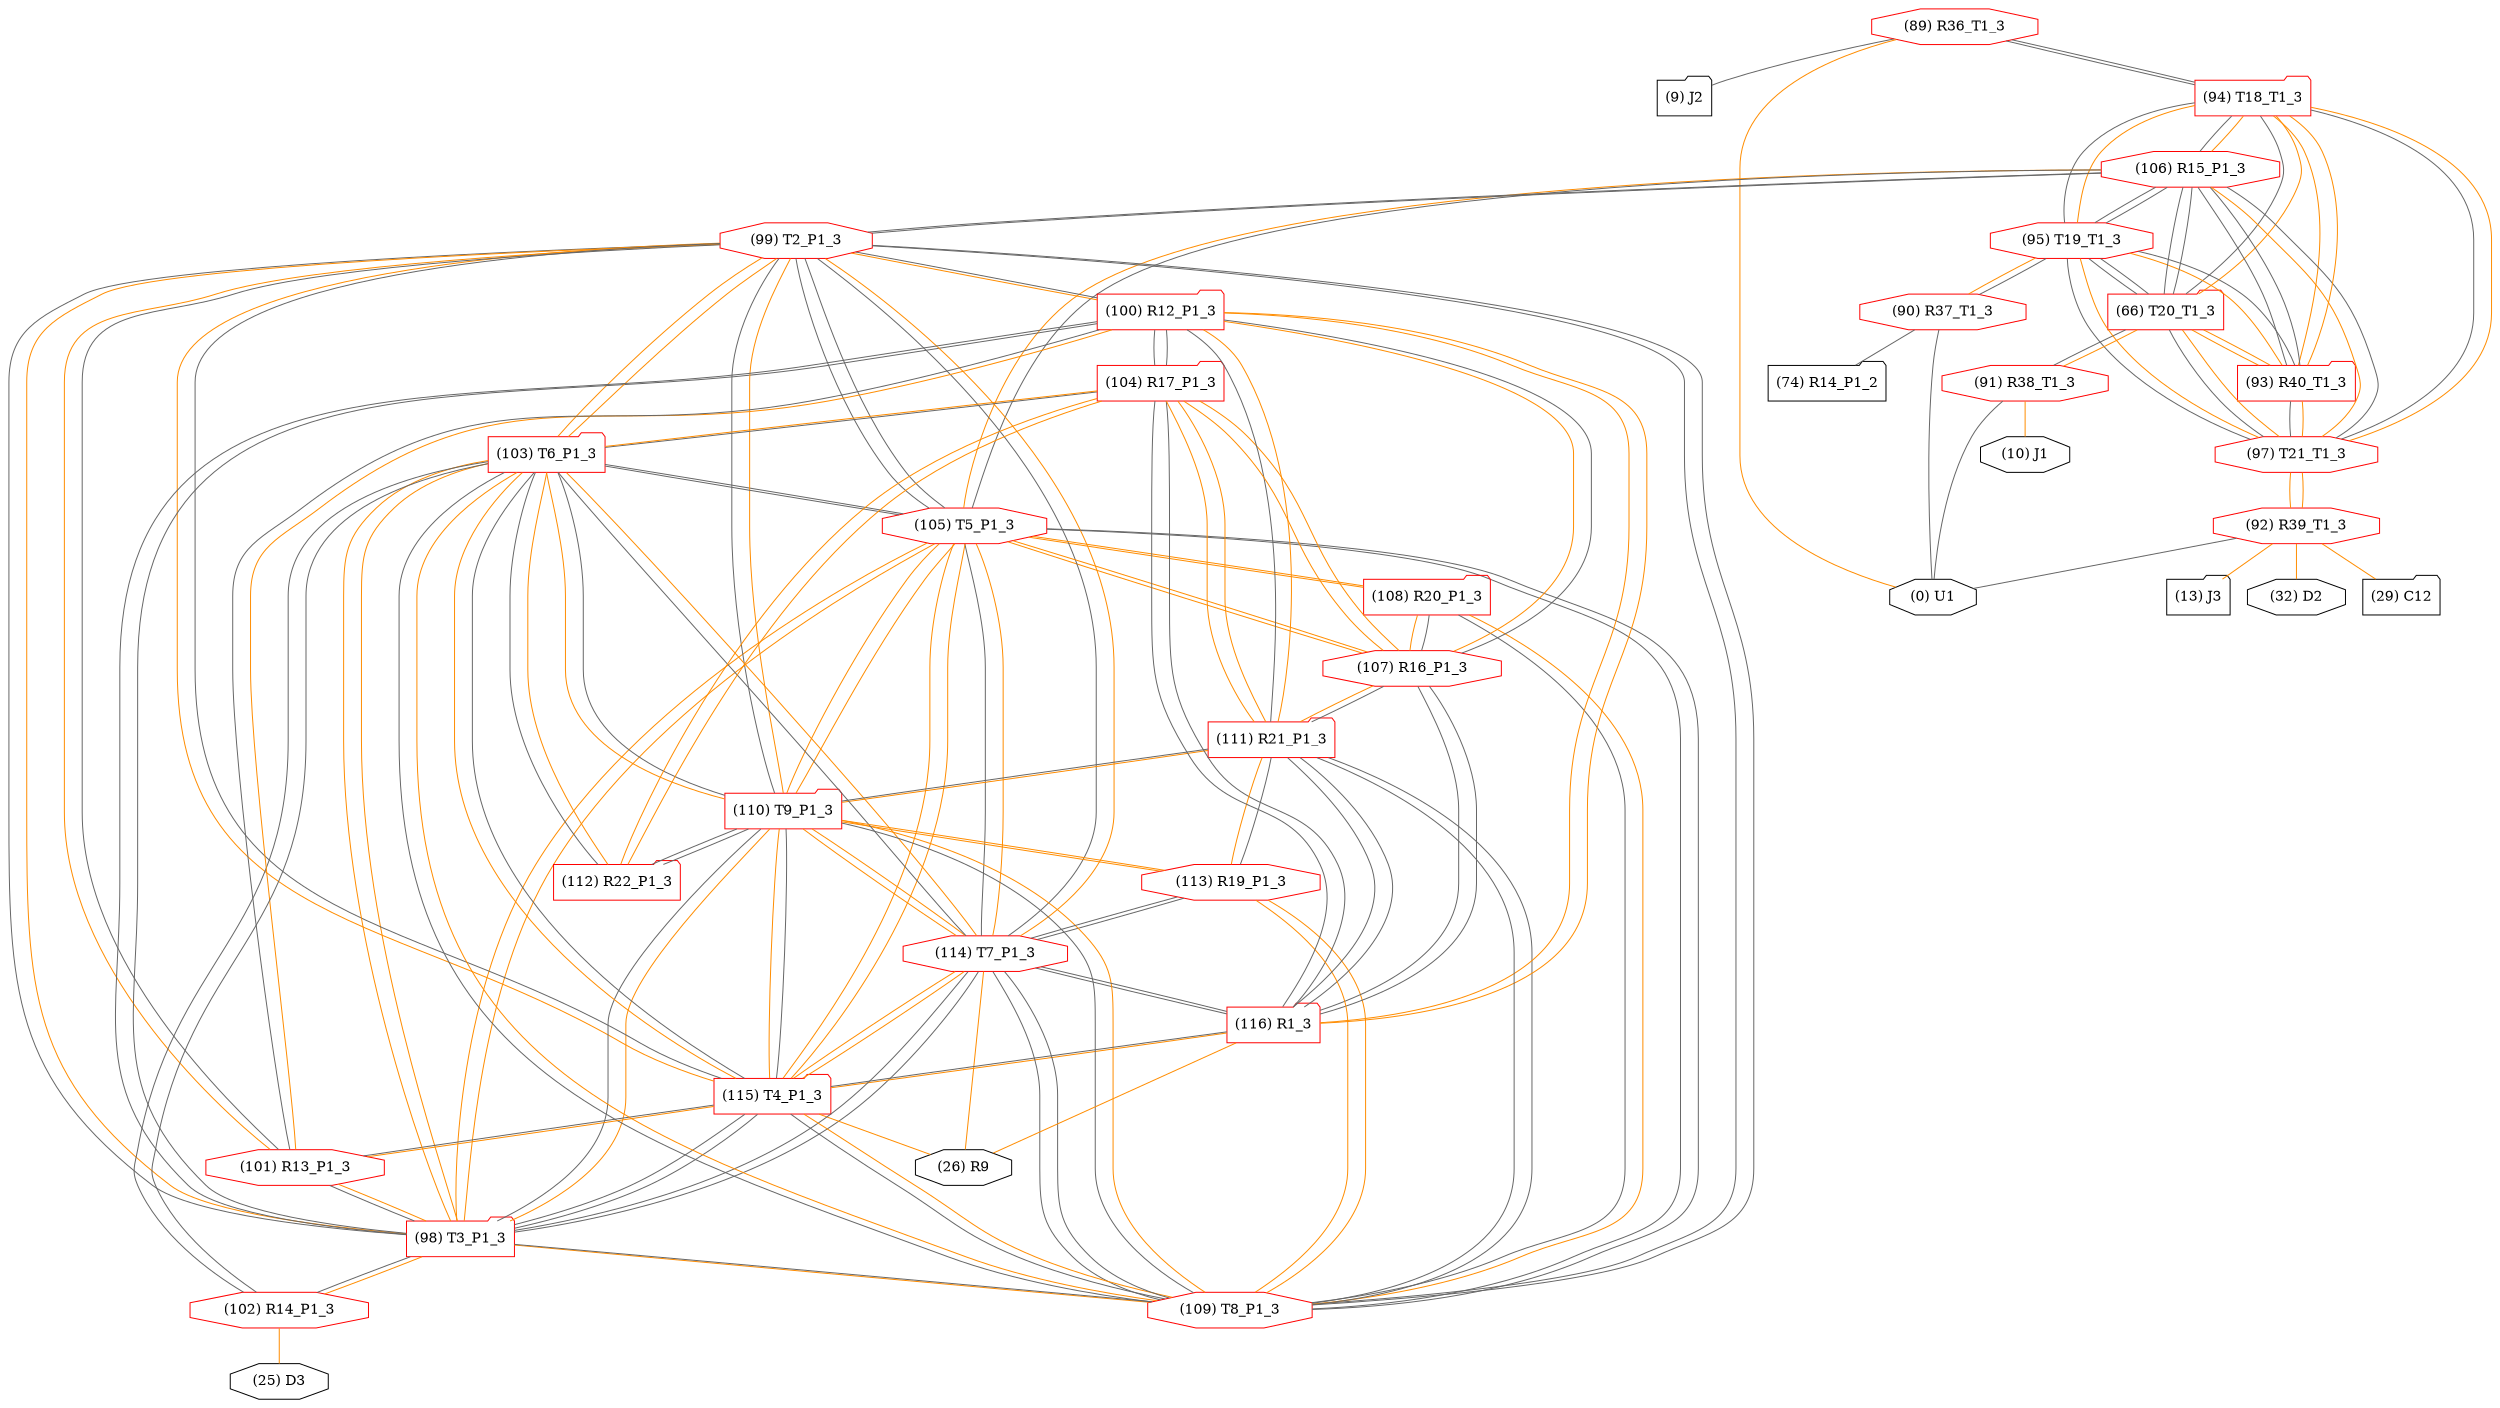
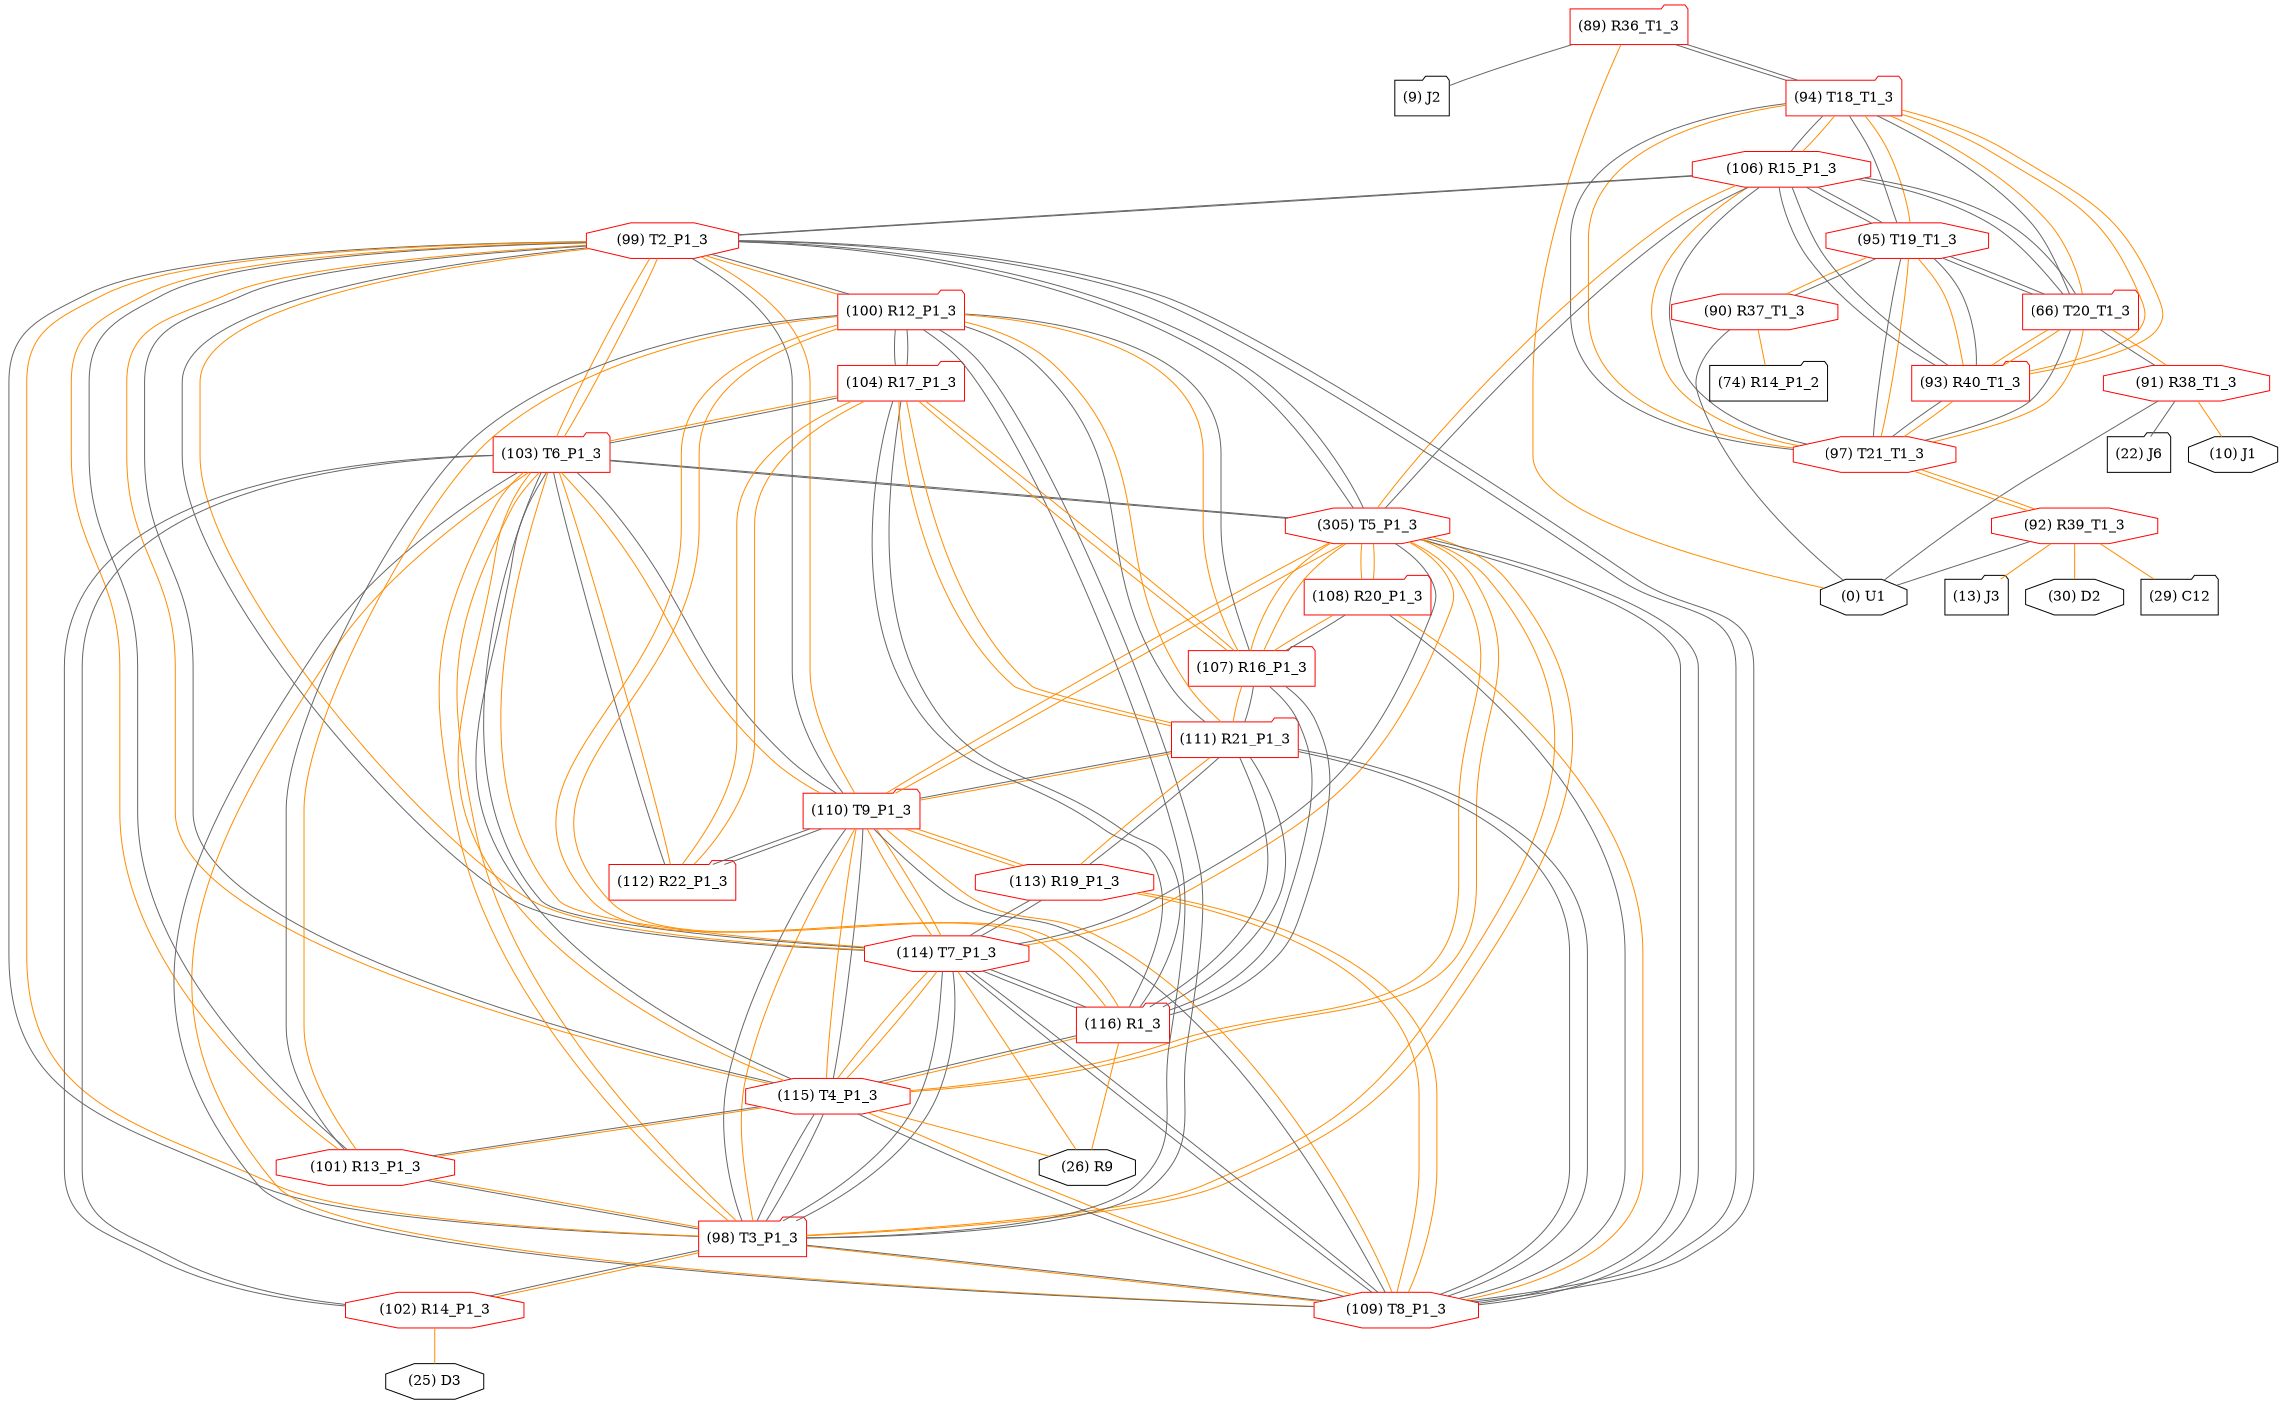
  graph {
    node [color=red shape=folder]
    edge [color=gray40]
-   n1 [label="(89) R36_T1_3" shape=octagon]
+   n1 [label="(89) R36_T1_3"]
    n2 [label="(9) J2" color=""]
    n3 [label="(0) U1" shape=octagon color=""]
    n4 [label="(94) T18_T1_3"]
    n5 [label="(95) T19_T1_3" shape=octagon]
    n6 [label="(66) T20_T1_3"]
    n7 [label="(97) T21_T1_3" shape=octagon]
    n8 [label="(93) R40_T1_3"]
    n9 [label="(106) R15_P1_3" shape=octagon]
    n10 [label="(90) R37_T1_3" shape=octagon]
    n11 [label="(91) R38_T1_3" shape=octagon]
    n12 [label="(92) R39_T1_3" shape=octagon]
-   n13 [label="(105) T5_P1_3" shape=octagon]
+   n13 [label="(305) T5_P1_3" shape=octagon]
    n14 [label="(99) T2_P1_3" shape=octagon]
    n15 [label="(74) R14_P1_2" color=""]
+   n16 [label="(22) J6" color=""]
    n17 [label="(10) J1" shape=octagon color=""]
    n18 [label="(13) J3" color=""]
-   n19 [label="(32) D2" shape=octagon color=""]
+   n19 [label="(30) D2" shape=octagon color=""]
    n20 [label="(29) C12" color=""]
    n21 [label="(98) T3_P1_3"]
-   n22 [label="(115) T4_P1_3"]
+   n22 [label="(115) T4_P1_3" shape=octagon]
    n23 [label="(114) T7_P1_3" shape=octagon]
    n24 [label="(110) T9_P1_3"]
    n25 [label="(109) T8_P1_3" shape=octagon]
    n26 [label="(103) T6_P1_3"]
-   n27 [label="(107) R16_P1_3" shape=octagon]
+   n27 [label="(107) R16_P1_3"]
    n28 [label="(108) R20_P1_3"]
    n29 [label="(101) R13_P1_3" shape=octagon]
    n30 [label="(100) R12_P1_3"]
    n31 [label="(102) R14_P1_3" shape=octagon]
    n32 [label="(116) R1_3"]
    n33 [label="(26) R9" shape=octagon color=""]
    n34 [label="(113) R19_P1_3" shape=octagon]
    n35 [label="(111) R21_P1_3"]
    n36 [label="(112) R22_P1_3"]
    n37 [label="(104) R17_P1_3"]
    n38 [label="(25) D3" shape=octagon color=""]
    n1 -- n2
    n1 -- n3 [color=darkorange]
    n1 -- n4
    n4 -- n1
    n4 -- n5
    n4 -- n6
    n4 -- n7
    n4 -- n8 [color=darkorange]
    n4 -- n9
    n5 -- n4 [color=darkorange]
    n5 -- n6
    n5 -- n7
    n5 -- n8 [color=darkorange]
    n5 -- n9
    n5 -- n10 [color=darkorange]
    n6 -- n4 [color=darkorange]
    n6 -- n5
    n6 -- n7
    n6 -- n8 [color=darkorange]
    n6 -- n9
    n6 -- n11
    n7 -- n4 [color=darkorange]
    n7 -- n5 [color=darkorange]
    n7 -- n6 [color=darkorange]
    n7 -- n8 [color=darkorange]
    n7 -- n9
    n7 -- n12 [color=darkorange]
    n8 -- n4 [color=darkorange]
    n8 -- n5
    n8 -- n6 [color=darkorange]
    n8 -- n7
    n8 -- n9
    n9 -- n4 [color=darkorange]
    n9 -- n5
    n9 -- n6
    n9 -- n7 [color=darkorange]
    n9 -- n8
    n9 -- n13 [color=darkorange]
    n9 -- n14
    n10 -- n3
    n10 -- n5
-   n10 -- n15
+   n10 -- n15 [color=darkorange]
    n11 -- n3
    n11 -- n6 [color=darkorange]
+   n11 -- n16
    n11 -- n17 [color=darkorange]
    n12 -- n3
    n12 -- n7 [color=darkorange]
    n12 -- n18 [color=darkorange]
    n12 -- n19 [color=darkorange]
    n12 -- n20 [color=darkorange]
    n13 -- n9
    n13 -- n14
    n13 -- n21 [color=darkorange]
    n13 -- n22 [color=darkorange]
    n13 -- n23
    n13 -- n24 [color=darkorange]
    n13 -- n25
    n13 -- n26
    n13 -- n27 [color=darkorange]
    n13 -- n28 [color=darkorange]
    n14 -- n9
    n14 -- n13
    n14 -- n21
    n14 -- n22 [color=darkorange]
    n14 -- n23
    n14 -- n24
    n14 -- n25
    n14 -- n26 [color=darkorange]
    n14 -- n29 [color=darkorange]
    n14 -- n30 [color=darkorange]
    n21 -- n13 [color=darkorange]
    n21 -- n14 [color=darkorange]
    n21 -- n22
    n21 -- n23
    n21 -- n24 [color=darkorange]
    n21 -- n25 [color=darkorange]
    n21 -- n26 [color=darkorange]
    n21 -- n29 [color=darkorange]
    n21 -- n30
    n21 -- n31
    n22 -- n13 [color=darkorange]
    n22 -- n14
    n22 -- n21
    n22 -- n23 [color=darkorange]
    n22 -- n24
    n22 -- n25
    n22 -- n26
    n22 -- n29
    n22 -- n32 [color=darkorange]
    n22 -- n33 [color=darkorange]
    n23 -- n13 [color=darkorange]
    n23 -- n14 [color=darkorange]
    n23 -- n21
    n23 -- n22 [color=darkorange]
    n23 -- n24 [color=darkorange]
    n23 -- n25
    n23 -- n26 [color=darkorange]
    n23 -- n32
    n23 -- n33 [color=darkorange]
    n23 -- n34
    n24 -- n13 [color=darkorange]
    n24 -- n14 [color=darkorange]
    n24 -- n21
    n24 -- n22 [color=darkorange]
    n24 -- n23 [color=darkorange]
    n24 -- n25
    n24 -- n26
    n24 -- n34 [color=darkorange]
    n24 -- n35 [color=darkorange]
    n24 -- n36
    n25 -- n13
    n25 -- n14
    n25 -- n21
    n25 -- n22 [color=darkorange]
    n25 -- n23
    n25 -- n24 [color=darkorange]
    n25 -- n26 [color=darkorange]
    n25 -- n28 [color=darkorange]
    n25 -- n34 [color=darkorange]
    n25 -- n35
    n26 -- n13
    n26 -- n14 [color=darkorange]
    n26 -- n21 [color=darkorange]
    n26 -- n22 [color=darkorange]
    n26 -- n23
    n26 -- n24 [color=darkorange]
    n26 -- n25
    n26 -- n31
    n26 -- n36
    n26 -- n37
    n27 -- n13 [color=darkorange]
    n27 -- n28
    n27 -- n30
    n27 -- n32
    n27 -- n35 [color=darkorange]
    n27 -- n37 [color=darkorange]
    n28 -- n13 [color=darkorange]
    n28 -- n25
    n28 -- n27 [color=darkorange]
    n29 -- n14
    n29 -- n21
    n29 -- n22 [color=darkorange]
    n29 -- n30 [color=darkorange]
    n30 -- n14
    n30 -- n21
    n30 -- n27 [color=darkorange]
    n30 -- n29
    n30 -- n32 [color=darkorange]
    n30 -- n35
    n30 -- n37
    n31 -- n21 [color=darkorange]
    n31 -- n26
    n31 -- n38 [color=darkorange]
    n32 -- n22
    n32 -- n23
    n32 -- n27
    n32 -- n30 [color=darkorange]
    n32 -- n33 [color=darkorange]
    n32 -- n35
    n32 -- n37
    n34 -- n23
    n34 -- n24 [color=darkorange]
    n34 -- n25 [color=darkorange]
    n34 -- n35
    n35 -- n24
    n35 -- n25
    n35 -- n27
    n35 -- n30 [color=darkorange]
    n35 -- n32
    n35 -- n34 [color=darkorange]
    n35 -- n37 [color=darkorange]
    n36 -- n24
    n36 -- n26 [color=darkorange]
    n36 -- n37 [color=darkorange]
    n37 -- n26 [color=darkorange]
    n37 -- n27 [color=darkorange]
    n37 -- n30
    n37 -- n32
    n37 -- n35 [color=darkorange]
    n37 -- n36 [color=darkorange]
  }
